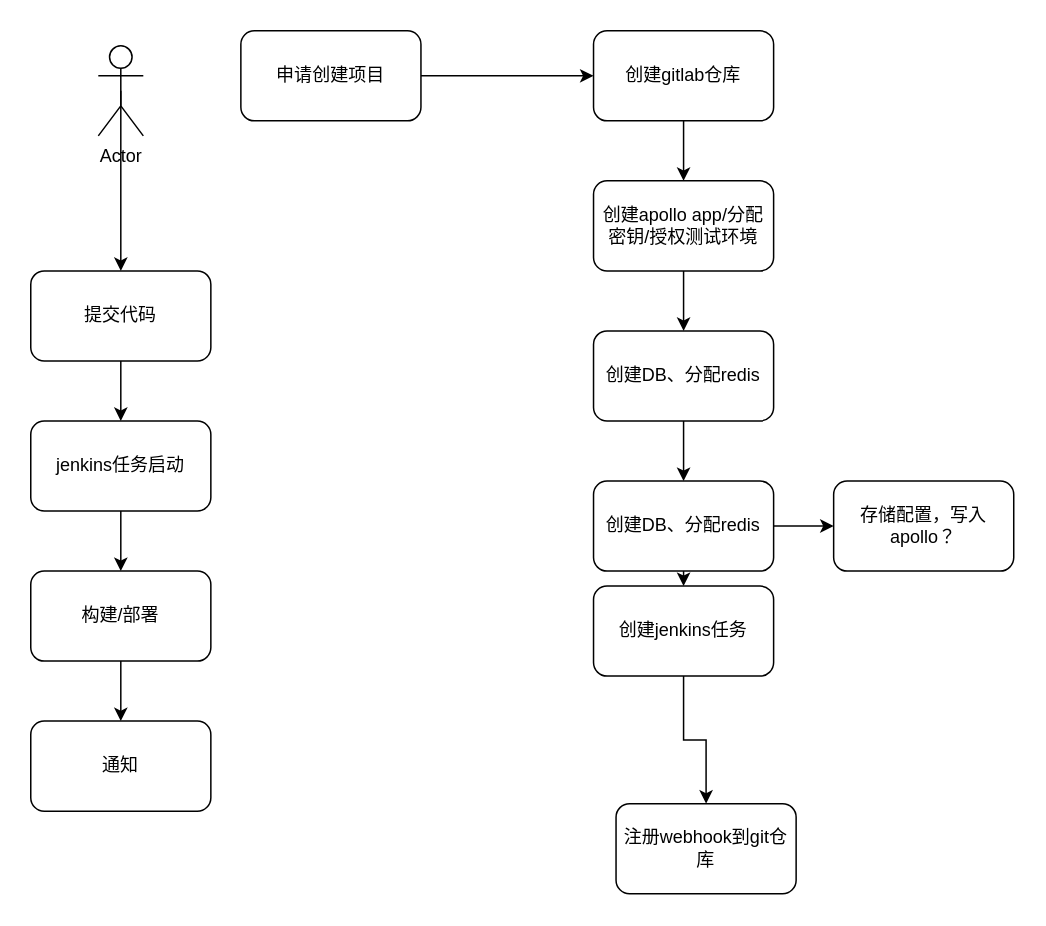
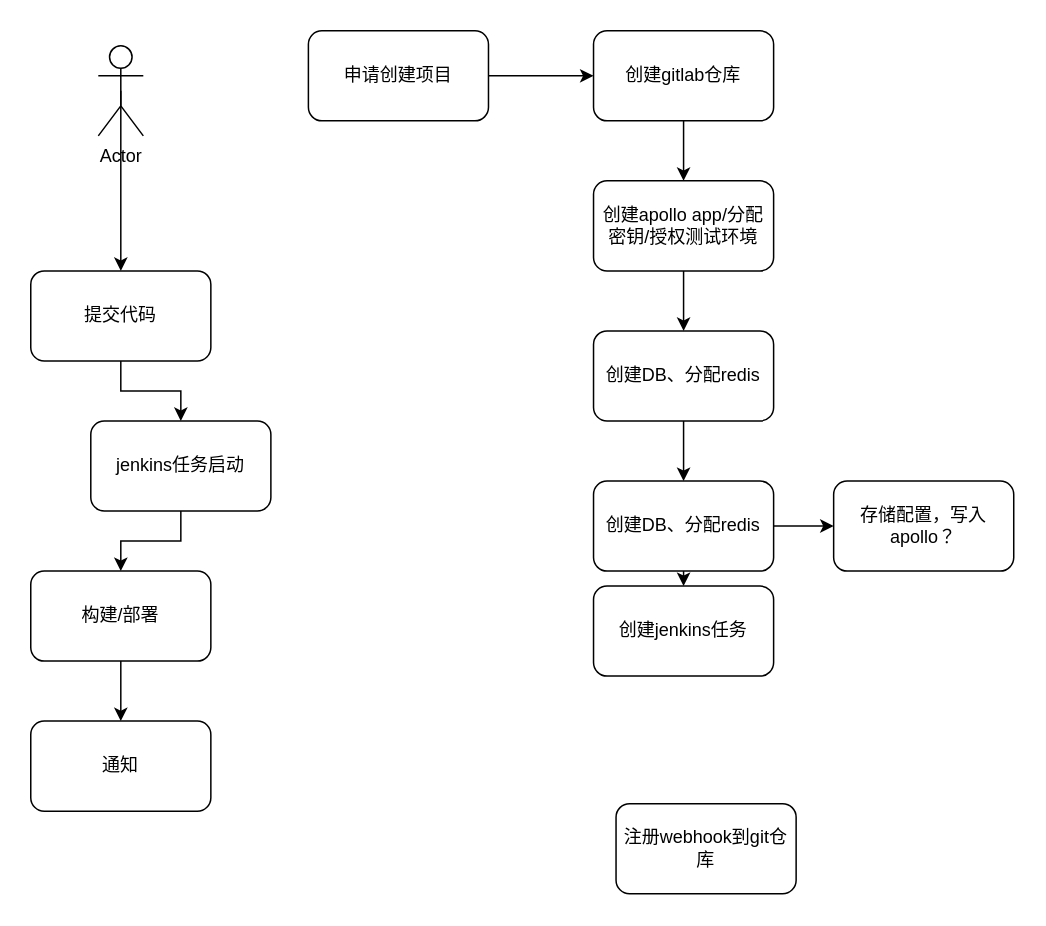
  <mxCell id="0" />
  <mxCell id="1" parent="0" />
  <mxCell id="2" style="edgeStyle=orthogonalEdgeStyle;rounded=0;orthogonalLoop=1;jettySize=auto;html=1;exitX=1;exitY=0.5;exitDx=0;exitDy=0;entryX=0;entryY=0.5;entryDx=0;entryDy=0;" edge="1" parent="1" source="3" target="5"><mxGeometry relative="1" as="geometry" /></mxCell>
- <mxCell id="3" value="申请创建项目" style="rounded=1;whiteSpace=wrap;html=1;" vertex="1" parent="1"><mxGeometry x="160" y="20" width="120" height="60" as="geometry" /></mxCell>
+ <mxCell id="3" value="申请创建项目" style="rounded=1;whiteSpace=wrap;html=1;" vertex="1" parent="1"><mxGeometry x="205" y="20" width="120" height="60" as="geometry" /></mxCell>
  <mxCell id="4" style="edgeStyle=orthogonalEdgeStyle;rounded=0;orthogonalLoop=1;jettySize=auto;html=1;exitX=0.5;exitY=1;exitDx=0;exitDy=0;entryX=0.5;entryY=0;entryDx=0;entryDy=0;" edge="1" parent="1" source="5" target="7"><mxGeometry relative="1" as="geometry" /></mxCell>
  <mxCell id="5" value="创建gitlab仓库" style="rounded=1;whiteSpace=wrap;html=1;" vertex="1" parent="1"><mxGeometry x="395" y="20" width="120" height="60" as="geometry" /></mxCell>
  <mxCell id="6" style="edgeStyle=orthogonalEdgeStyle;rounded=0;orthogonalLoop=1;jettySize=auto;html=1;exitX=0.5;exitY=1;exitDx=0;exitDy=0;entryX=0.5;entryY=0;entryDx=0;entryDy=0;" edge="1" parent="1" source="7" target="9"><mxGeometry relative="1" as="geometry" /></mxCell>
  <mxCell id="7" value="创建apollo app/分配密钥/授权测试环境" style="rounded=1;whiteSpace=wrap;html=1;" vertex="1" parent="1"><mxGeometry x="395" y="120" width="120" height="60" as="geometry" /></mxCell>
  <mxCell id="8" style="edgeStyle=orthogonalEdgeStyle;rounded=0;orthogonalLoop=1;jettySize=auto;html=1;exitX=0.5;exitY=1;exitDx=0;exitDy=0;" edge="1" parent="1" source="9" target="12"><mxGeometry relative="1" as="geometry" /></mxCell>
  <mxCell id="9" value="创建DB、分配redis" style="rounded=1;whiteSpace=wrap;html=1;" vertex="1" parent="1"><mxGeometry x="395" y="220" width="120" height="60" as="geometry" /></mxCell>
  <mxCell id="10" style="edgeStyle=orthogonalEdgeStyle;rounded=0;orthogonalLoop=1;jettySize=auto;html=1;exitX=0.5;exitY=1;exitDx=0;exitDy=0;entryX=0.5;entryY=0;entryDx=0;entryDy=0;" edge="1" parent="1" source="12" target="14"><mxGeometry relative="1" as="geometry" /></mxCell>
  <mxCell id="11" style="edgeStyle=orthogonalEdgeStyle;rounded=0;orthogonalLoop=1;jettySize=auto;html=1;exitX=1;exitY=0.5;exitDx=0;exitDy=0;entryX=0;entryY=0.5;entryDx=0;entryDy=0;" edge="1" parent="1" source="12" target="25"><mxGeometry relative="1" as="geometry" /></mxCell>
  <mxCell id="12" value="创建DB、分配redis" style="rounded=1;whiteSpace=wrap;html=1;" vertex="1" parent="1"><mxGeometry x="395" y="320" width="120" height="60" as="geometry" /></mxCell>
- <mxCell id="13" style="edgeStyle=orthogonalEdgeStyle;rounded=0;orthogonalLoop=1;jettySize=auto;html=1;exitX=0.5;exitY=1;exitDx=0;exitDy=0;entryX=0.5;entryY=0;entryDx=0;entryDy=0;" edge="1" parent="1" source="14" target="15"><mxGeometry relative="1" as="geometry" /></mxCell>
  <mxCell id="14" value="创建jenkins任务" style="rounded=1;whiteSpace=wrap;html=1;" vertex="1" parent="1"><mxGeometry x="395" y="390" width="120" height="60" as="geometry" /></mxCell>
  <mxCell id="15" value="注册webhook到git仓库" style="rounded=1;whiteSpace=wrap;html=1;" vertex="1" parent="1"><mxGeometry x="410" y="535" width="120" height="60" as="geometry" /></mxCell>
  <mxCell id="16" style="edgeStyle=orthogonalEdgeStyle;rounded=0;orthogonalLoop=1;jettySize=auto;html=1;exitX=0.5;exitY=0.5;exitDx=0;exitDy=0;exitPerimeter=0;" edge="1" parent="1" source="17"><mxGeometry relative="1" as="geometry"><mxPoint x="80" y="180" as="targetPoint" /></mxGeometry></mxCell>
  <mxCell id="17" value="Actor" style="shape=umlActor;verticalLabelPosition=bottom;verticalAlign=top;html=1;outlineConnect=0;" vertex="1" parent="1"><mxGeometry x="65" y="30" width="30" height="60" as="geometry" /></mxCell>
  <mxCell id="18" style="edgeStyle=orthogonalEdgeStyle;rounded=0;orthogonalLoop=1;jettySize=auto;html=1;exitX=0.5;exitY=1;exitDx=0;exitDy=0;entryX=0.5;entryY=0;entryDx=0;entryDy=0;" edge="1" parent="1" source="19" target="21"><mxGeometry relative="1" as="geometry" /></mxCell>
  <mxCell id="19" value="提交代码" style="rounded=1;whiteSpace=wrap;html=1;" vertex="1" parent="1"><mxGeometry x="20" y="180" width="120" height="60" as="geometry" /></mxCell>
  <mxCell id="20" style="edgeStyle=orthogonalEdgeStyle;rounded=0;orthogonalLoop=1;jettySize=auto;html=1;exitX=0.5;exitY=1;exitDx=0;exitDy=0;entryX=0.5;entryY=0;entryDx=0;entryDy=0;" edge="1" parent="1" source="21" target="23"><mxGeometry relative="1" as="geometry" /></mxCell>
- <mxCell id="21" value="jenkins任务启动" style="rounded=1;whiteSpace=wrap;html=1;" vertex="1" parent="1"><mxGeometry x="20" y="280" width="120" height="60" as="geometry" /></mxCell>
+ <mxCell id="21" value="jenkins任务启动" style="rounded=1;whiteSpace=wrap;html=1;" vertex="1" parent="1"><mxGeometry x="60" y="280" width="120" height="60" as="geometry" /></mxCell>
  <mxCell id="22" style="edgeStyle=orthogonalEdgeStyle;rounded=0;orthogonalLoop=1;jettySize=auto;html=1;exitX=0.5;exitY=1;exitDx=0;exitDy=0;entryX=0.5;entryY=0;entryDx=0;entryDy=0;" edge="1" parent="1" source="23" target="24"><mxGeometry relative="1" as="geometry" /></mxCell>
  <mxCell id="23" value="构建/部署" style="rounded=1;whiteSpace=wrap;html=1;" vertex="1" parent="1"><mxGeometry x="20" y="380" width="120" height="60" as="geometry" /></mxCell>
  <mxCell id="24" value="通知" style="rounded=1;whiteSpace=wrap;html=1;" vertex="1" parent="1"><mxGeometry x="20" y="480" width="120" height="60" as="geometry" /></mxCell>
  <mxCell id="25" value="存储配置，写入apollo？" style="rounded=1;whiteSpace=wrap;html=1;" vertex="1" parent="1"><mxGeometry x="555" y="320" width="120" height="60" as="geometry" /></mxCell>
